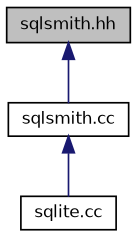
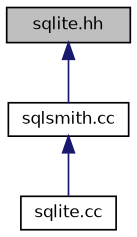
  digraph {
    node [color=black fillcolor=white fontname=Helvetica fontsize=10 shape=record style=filled]
    edge [color=midnightblue dir=back fontname=Helvetica fontsize=10 labelfontname=Helvetica labelfontsize=10 style=solid]
-   n1 [fillcolor=grey75 fontcolor=black height=0.2 label="sqlsmith.hh" width=0.4]
+   n1 [fillcolor=grey75 fontcolor=black height=0.2 label="sqlite.hh" width=0.4]
    n2 [height=0.2 label="sqlsmith.cc" width=0.4]
    n3 [height=0.2 label="sqlite.cc" width=0.4]
    n1 -> n2
    n2 -> n3
  }
